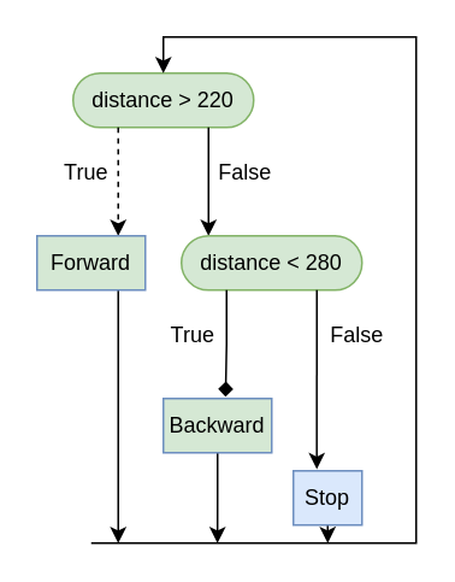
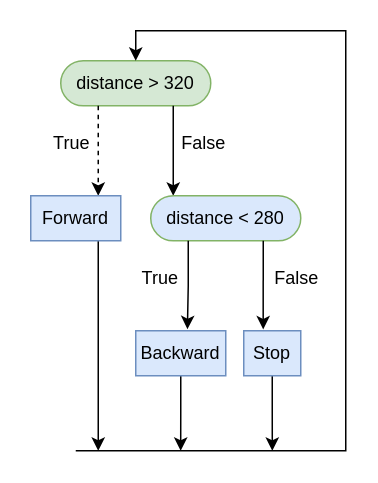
  <mxCell id="0" />
  <mxCell id="1" parent="0" />
- <mxCell id="2" value="distance &amp;gt; 220" style="rounded=1;whiteSpace=wrap;html=1;arcSize=30;absoluteArcSize=1;fillColor=#d5e8d4;strokeColor=#82b366;" vertex="1" parent="1"><mxGeometry x="40" y="40" width="100" height="30" as="geometry" /></mxCell>
+ <mxCell id="2" value="distance &amp;gt; 320" style="rounded=1;whiteSpace=wrap;html=1;arcSize=30;absoluteArcSize=1;fillColor=#d5e8d4;strokeColor=#82b366;" vertex="1" parent="1"><mxGeometry x="40" y="40" width="100" height="30" as="geometry" /></mxCell>
  <mxCell id="3" value="" style="endArrow=classic;html=1;rounded=0;entryX=0.75;entryY=0;entryDx=0;entryDy=0;exitX=0.25;exitY=1;exitDx=0;exitDy=0;dashed=1;" edge="1" parent="1" source="2" target="9"><mxGeometry width="50" height="50" relative="1" as="geometry"><mxPoint x="-10" y="180" as="sourcePoint" /><mxPoint x="65" y="190" as="targetPoint" /></mxGeometry></mxCell>
  <mxCell id="4" value="&lt;span&gt;False&lt;/span&gt;" style="text;html=1;align=center;verticalAlign=middle;resizable=0;points=[];autosize=1;strokeColor=none;fillColor=none;imageAspect=1;" vertex="1" parent="1"><mxGeometry x="110" y="80" width="50" height="30" as="geometry" /></mxCell>
  <mxCell id="5" value="True" style="text;html=1;align=center;verticalAlign=middle;resizable=0;points=[];autosize=1;strokeColor=none;fillColor=none;" vertex="1" parent="1"><mxGeometry x="22" y="80" width="50" height="30" as="geometry" /></mxCell>
  <mxCell id="6" value="" style="endArrow=classic;html=1;rounded=0;exitX=0.75;exitY=1;exitDx=0;exitDy=0;entryX=0.25;entryY=0;entryDx=0;entryDy=0;" edge="1" parent="1" source="2"><mxGeometry width="50" height="50" relative="1" as="geometry"><mxPoint x="60" y="180" as="sourcePoint" /><mxPoint x="115" y="130" as="targetPoint" /></mxGeometry></mxCell>
  <mxCell id="7" style="edgeStyle=orthogonalEdgeStyle;rounded=0;orthogonalLoop=1;jettySize=auto;html=1;entryX=0.5;entryY=0;entryDx=0;entryDy=0;" edge="1" parent="1" target="2"><mxGeometry relative="1" as="geometry"><mxPoint x="190" y="17.5" as="targetPoint" /><Array as="points"><mxPoint x="230" y="300" /><mxPoint x="230" y="20" /><mxPoint x="90" y="20" /></Array><mxPoint x="50" y="300" as="sourcePoint" /></mxGeometry></mxCell>
  <mxCell id="8" style="edgeStyle=orthogonalEdgeStyle;rounded=0;orthogonalLoop=1;jettySize=auto;html=1;exitX=0.75;exitY=1;exitDx=0;exitDy=0;" edge="1" parent="1" source="9"><mxGeometry relative="1" as="geometry"><mxPoint x="65" y="300" as="targetPoint" /></mxGeometry></mxCell>
- <mxCell id="9" value="Forward" style="rounded=0;whiteSpace=wrap;html=1;fillColor=#d5e8d4;strokeColor=#6c8ebf;" vertex="1" parent="1"><mxGeometry x="20" y="130" width="60" height="30" as="geometry" /></mxCell>
- <mxCell id="10" value="distance &amp;lt; 280" style="rounded=1;whiteSpace=wrap;html=1;arcSize=30;absoluteArcSize=1;fillColor=#d5e8d4;strokeColor=#82b366;" vertex="1" parent="1"><mxGeometry x="100" y="130" width="100" height="30" as="geometry" /></mxCell>
+ <mxCell id="9" value="Forward" style="rounded=0;whiteSpace=wrap;html=1;fillColor=#dae8fc;strokeColor=#6c8ebf;" vertex="1" parent="1"><mxGeometry x="20" y="130" width="60" height="30" as="geometry" /></mxCell>
+ <mxCell id="10" value="distance &amp;lt; 280" style="rounded=1;whiteSpace=wrap;html=1;arcSize=30;absoluteArcSize=1;fillColor=#dae8fc;strokeColor=#82b366;" vertex="1" parent="1"><mxGeometry x="100" y="130" width="100" height="30" as="geometry" /></mxCell>
  <mxCell id="11" style="edgeStyle=orthogonalEdgeStyle;rounded=0;orthogonalLoop=1;jettySize=auto;html=1;exitX=0.5;exitY=1;exitDx=0;exitDy=0;" edge="1" parent="1" source="12"><mxGeometry relative="1" as="geometry"><mxPoint x="181.043" y="300" as="targetPoint" /></mxGeometry></mxCell>
- <mxCell id="12" value="Stop" style="rounded=0;whiteSpace=wrap;html=1;fillColor=#dae8fc;strokeColor=#6c8ebf;" vertex="1" parent="1"><mxGeometry x="162" y="260" width="38" height="30" as="geometry" /></mxCell>
+ <mxCell id="12" value="Stop" style="rounded=0;whiteSpace=wrap;html=1;fillColor=#dae8fc;strokeColor=#6c8ebf;" vertex="1" parent="1"><mxGeometry x="162" y="220" width="38" height="30" as="geometry" /></mxCell>
  <mxCell id="13" value="&lt;span&gt;False&lt;/span&gt;" style="text;html=1;align=center;verticalAlign=middle;resizable=0;points=[];autosize=1;strokeColor=none;fillColor=none;imageAspect=1;" vertex="1" parent="1"><mxGeometry x="172" y="170" width="50" height="30" as="geometry" /></mxCell>
  <mxCell id="14" value="True" style="text;html=1;align=center;verticalAlign=middle;resizable=0;points=[];autosize=1;strokeColor=none;fillColor=none;" vertex="1" parent="1"><mxGeometry x="81" y="170" width="50" height="30" as="geometry" /></mxCell>
  <mxCell id="15" style="edgeStyle=orthogonalEdgeStyle;rounded=0;orthogonalLoop=1;jettySize=auto;html=1;exitX=0.5;exitY=1;exitDx=0;exitDy=0;" edge="1" parent="1" source="16"><mxGeometry relative="1" as="geometry"><mxPoint x="119.957" y="300" as="targetPoint" /></mxGeometry></mxCell>
- <mxCell id="16" value="Backward" style="rounded=0;whiteSpace=wrap;html=1;fillColor=#d5e8d4;strokeColor=#6c8ebf;" vertex="1" parent="1"><mxGeometry x="90" y="220" width="60" height="30" as="geometry" /></mxCell>
- <mxCell id="17" style="edgeStyle=orthogonalEdgeStyle;rounded=0;orthogonalLoop=1;jettySize=auto;html=1;exitX=0.25;exitY=1;exitDx=0;exitDy=0;entryX=0.574;entryY=-0.035;entryDx=0;entryDy=0;entryPerimeter=0;endArrow=diamond;" edge="1" parent="1" source="10" target="16"><mxGeometry relative="1" as="geometry" /></mxCell>
+ <mxCell id="16" value="Backward" style="rounded=0;whiteSpace=wrap;html=1;fillColor=#dae8fc;strokeColor=#6c8ebf;" vertex="1" parent="1"><mxGeometry x="90" y="220" width="60" height="30" as="geometry" /></mxCell>
+ <mxCell id="17" style="edgeStyle=orthogonalEdgeStyle;rounded=0;orthogonalLoop=1;jettySize=auto;html=1;exitX=0.25;exitY=1;exitDx=0;exitDy=0;entryX=0.574;entryY=-0.035;entryDx=0;entryDy=0;entryPerimeter=0;" edge="1" parent="1" source="10" target="16"><mxGeometry relative="1" as="geometry" /></mxCell>
  <mxCell id="18" style="edgeStyle=orthogonalEdgeStyle;rounded=0;orthogonalLoop=1;jettySize=auto;html=1;exitX=0.75;exitY=1;exitDx=0;exitDy=0;entryX=0.341;entryY=-0.029;entryDx=0;entryDy=0;entryPerimeter=0;" edge="1" parent="1" source="10" target="12"><mxGeometry relative="1" as="geometry" /></mxCell>
